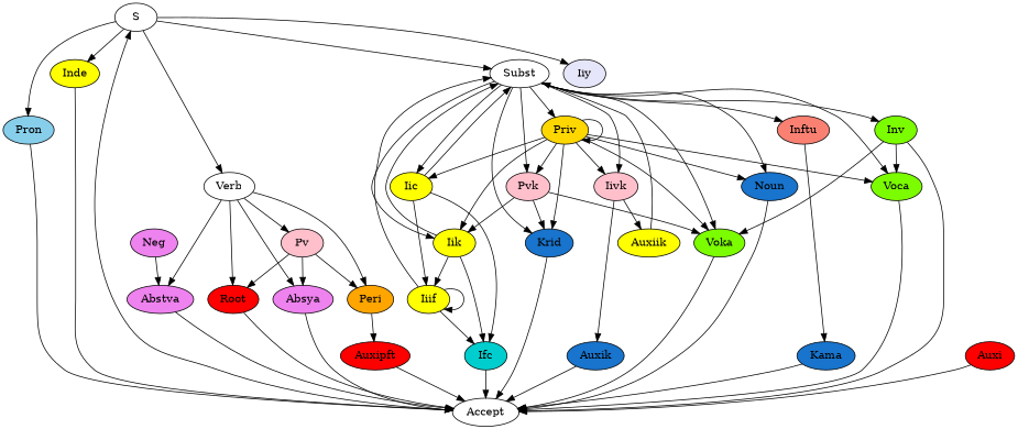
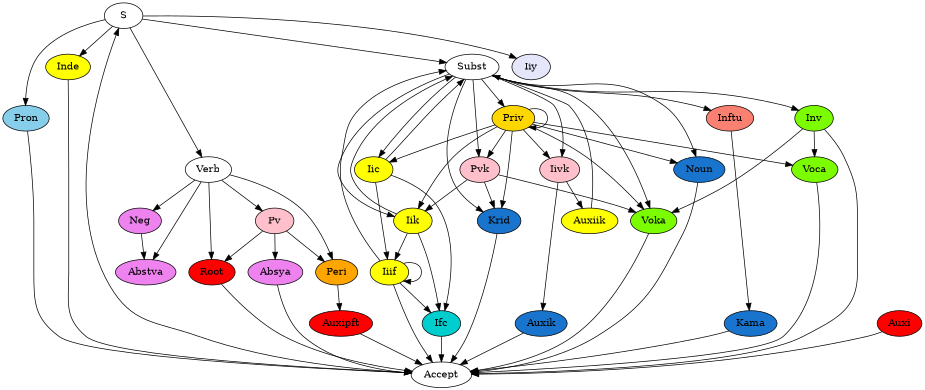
  digraph {
    node [fillcolor=Yellow style=filled]
    S [fillcolor="" style=""]
    Subst [fillcolor="" style=""]
    Pron [fillcolor=Skyblue]
    Verb [fillcolor="" style=""]
    Inde
    Iiy [fillcolor=Lavender]
    Noun [fillcolor=Dodgerblue3]
    Krid [fillcolor=Dodgerblue3]
    Priv [fillcolor=Gold]
    Iic
    Iik
    Iivk [fillcolor=Pink]
    Voca [fillcolor=Lawngreen]
    Voka [fillcolor=Lawngreen]
    Inv [fillcolor=Lawngreen]
    Pvk [fillcolor=Pink]
    Inftu [fillcolor=Salmon]
    Accept [fillcolor="" style=""]
    Root [fillcolor=Red]
    Pv [fillcolor=Pink]
    Peri [fillcolor=Orange]
    Abstva [fillcolor=Violet]
    Neg [fillcolor=Violet]
    Ifc [fillcolor=Cyan3]
    Iiif
    Auxik [fillcolor=Dodgerblue3]
    Auxiik
    Kama [fillcolor=Dodgerblue3]
    Absya [fillcolor=Violet]
    Auxipft [fillcolor=Red]
    Auxi [fillcolor=Red]
    S -> Subst
    S -> Pron
    S -> Verb
    S -> Inde
    S -> Iiy
    Subst -> Noun
    Subst -> Krid
    Subst -> Priv
    Subst -> Iic
    Subst -> Iik
    Subst -> Iivk
-   Subst -> Voca
    Subst -> Voka
    Subst -> Inv
    Subst -> Pvk
    Subst -> Inftu
    Pron -> Accept
    Verb -> Root
    Verb -> Pv
    Verb -> Peri
    Verb -> Abstva
-   Verb -> Absya
+   Verb -> Neg
    Inde -> Accept
    Noun -> Accept
    Krid -> Accept
    Priv -> Noun
    Priv -> Krid
    Priv -> Priv
    Priv -> Iic
    Priv -> Iik
    Priv -> Iivk
    Priv -> Voca
    Priv -> Voka
    Priv -> Pvk
    Iic -> Subst
    Iic -> Ifc
    Iic -> Iiif
    Iik -> Subst
    Iik -> Ifc
    Iik -> Iiif
    Iivk -> Auxik
    Iivk -> Auxiik
    Voca -> Accept
    Voka -> Accept
    Inv -> Voca
    Inv -> Voka
    Inv -> Accept
    Pvk -> Krid
    Pvk -> Iik
    Pvk -> Voka
    Inftu -> Kama
    Accept -> S
    Root -> Accept
    Pv -> Root
    Pv -> Peri
    Pv -> Absya
    Peri -> Auxipft
-   Abstva -> Accept
+   Iiif -> Accept
    Neg -> Abstva
    Ifc -> Accept
    Iiif -> Subst
    Iiif -> Ifc
    Iiif -> Iiif
    Auxik -> Accept
    Auxiik -> Subst
    Kama -> Accept
    Absya -> Accept
    Auxipft -> Accept
    Auxi -> Accept
  }
